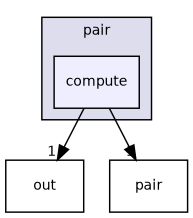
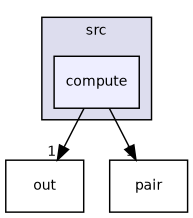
  digraph {
    compound=true
    node [fontname=Helvetica fontsize=10 shape=box]
    edge [headlabel=1 labeldistance=1.5 labelfontname=Helvetica labelfontsize=10]
    n1 [fillcolor="#eeeeff" label=compute pencolor=black style=filled]
    n2 [label=out]
    n3 [label=pair]
    subgraph cluster_1 {
      bgcolor="#ddddee"
      fontname=Helvetica
      fontsize=10
-     label=pair
+     label=src
      pencolor=black
      n1
    }
    n1 -> n2
    n1 -> n3
  }
